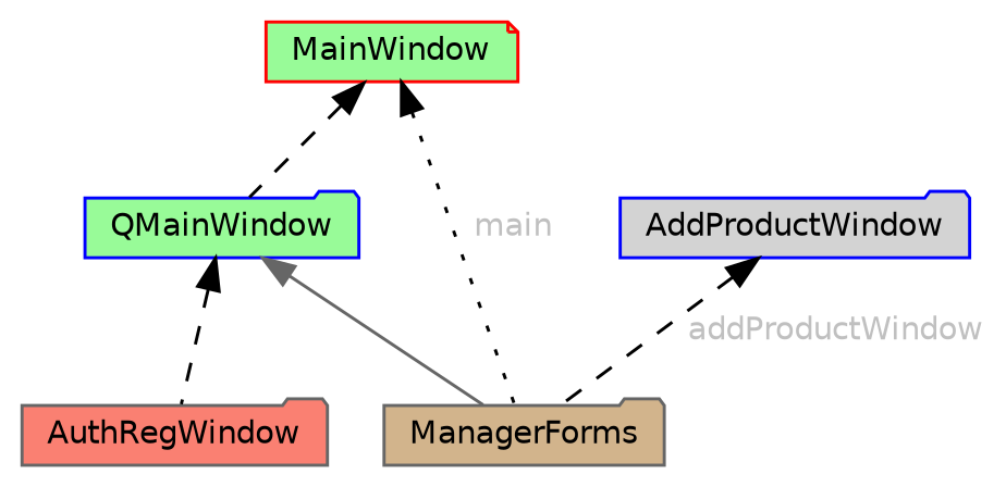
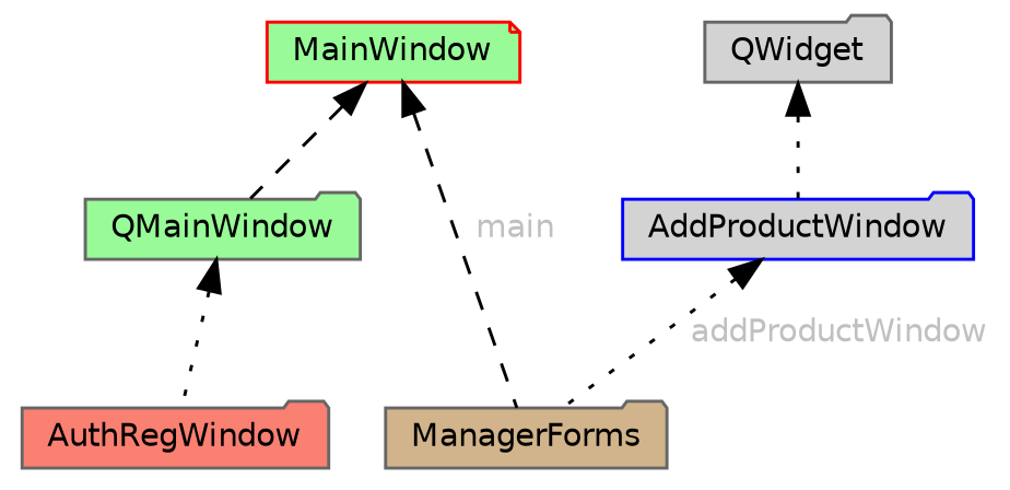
  digraph {
    node [color=gray40 fillcolor=palegreen fontname=Helvetica fontsize=10 shape=folder style=filled]
    edge [color=black dir=back fontname=Helvetica fontsize=10 labelfontname=Helvetica labelfontsize=10 style=dotted]
    n1 [fillcolor=tan fontcolor=black height=0.2 label=ManagerForms width=0.4]
-   n2 [color=blue height=0.2 label=QMainWindow width=0.4]
+   n2 [height=0.2 label=QMainWindow width=0.4]
    n3 [fillcolor=salmon height=0.2 label=AuthRegWindow width=0.4]
    n4 [color=red height=0.2 label=MainWindow shape=note width=0.4]
    n5 [color=blue fillcolor=lightgrey height=0.2 label=AddProductWindow width=0.4]
-   n2 -> n1 [color=gray40 style=solid]
-   n2 -> n3 [style=dashed]
-   n4 -> n1 [fontcolor=grey label=" main"]
+   n6 [fillcolor=lightgrey height=0.2 label=QWidget width=0.4]
+   n2 -> n3
+   n4 -> n1 [fontcolor=grey label=" main" style=dashed]
    n4 -> n2 [style=dashed]
-   n5 -> n1 [fontcolor=grey label=" addProductWindow" style=dashed]
+   n5 -> n1 [fontcolor=grey label=" addProductWindow"]
+   n6 -> n5
  }
